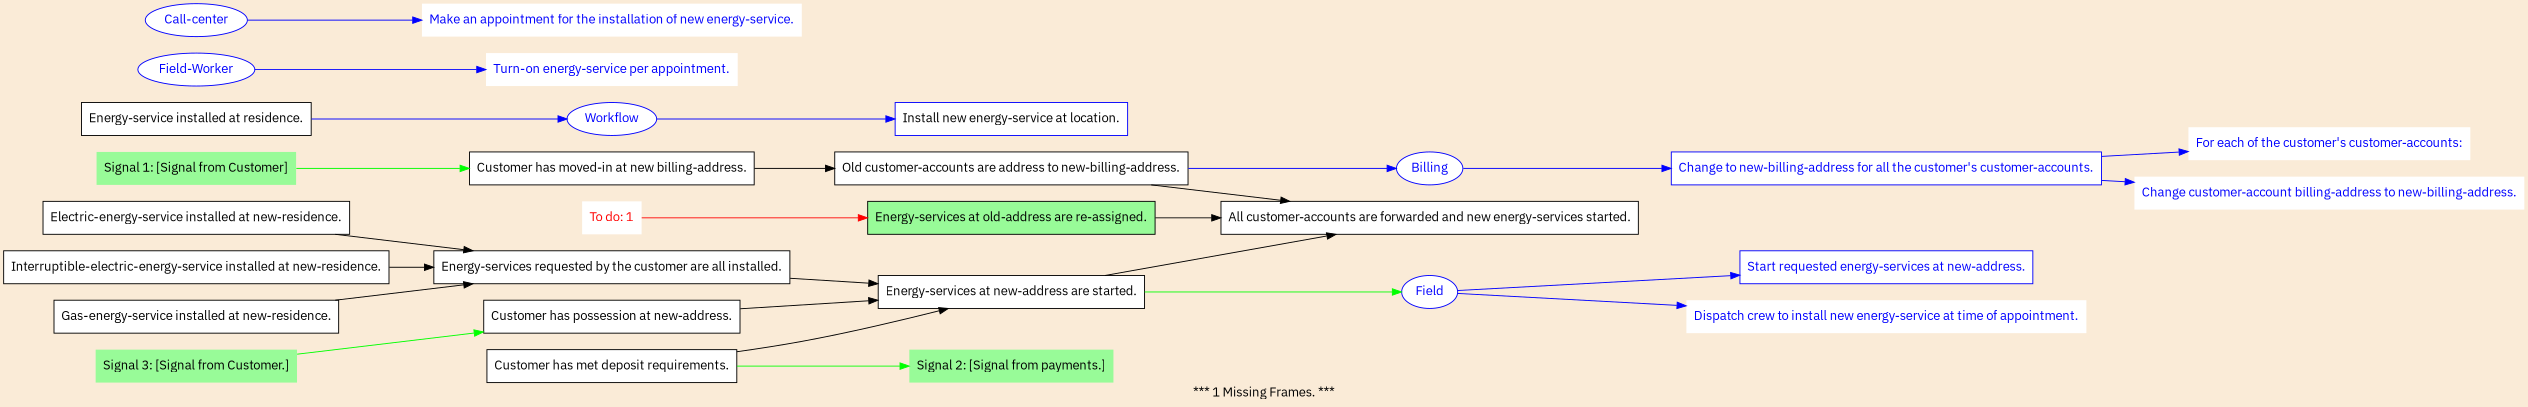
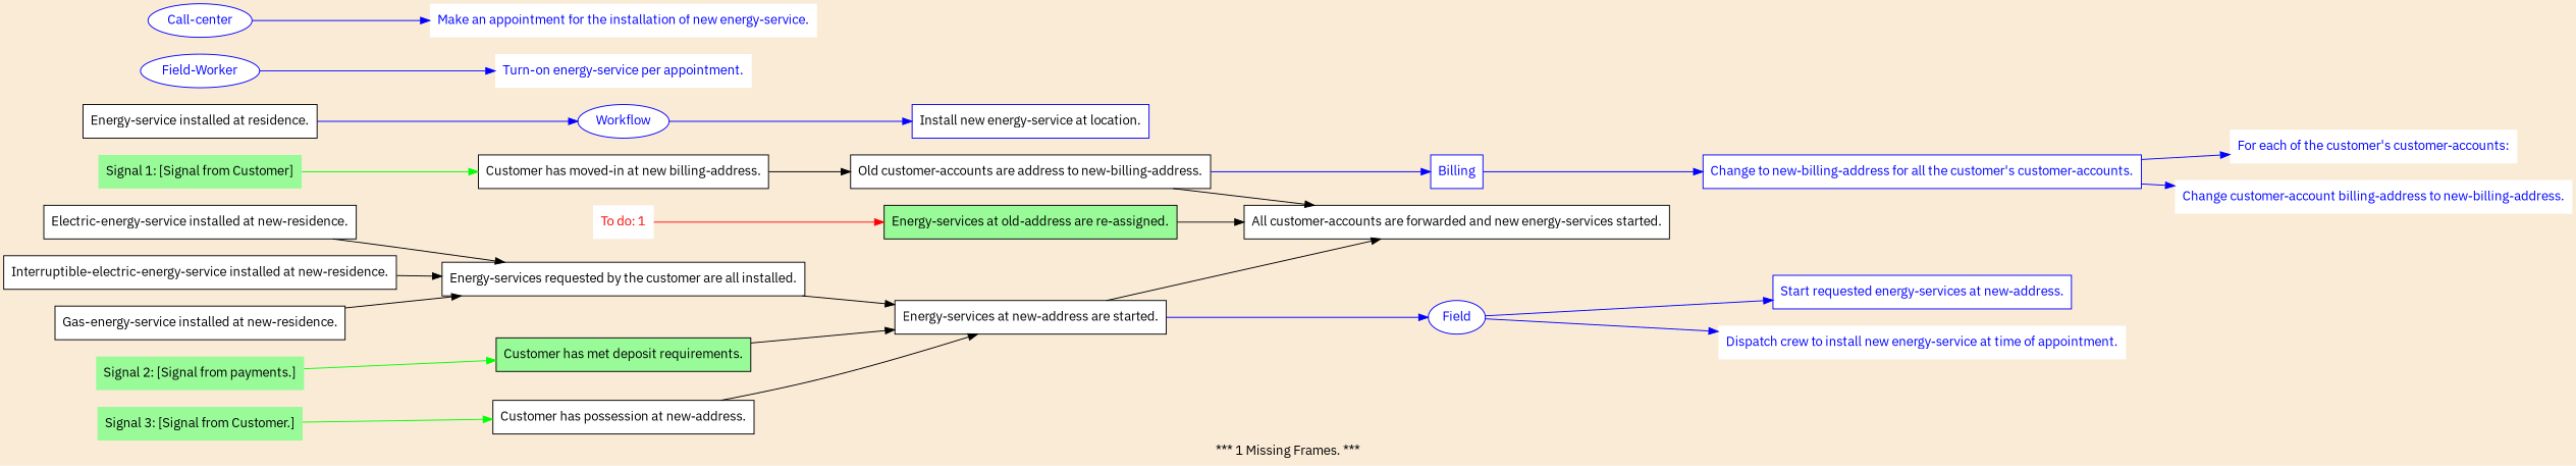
  digraph {
    bgcolor=antiquewhite
    fontname="IBM Plex Sans"
    label="*** 1 Missing Frames. ***"
    rankdir=LR
    node [fillcolor=white fontname="IBM Plex Sans" shape=box style=filled fontcolor=black]
    edge [fontname="IBM Plex Sans" color=blue]
    "All customer-accounts are forwarded and new energy-services started." [fontcolor=""]
    n2 [label="Old customer-accounts are address to new-billing-address." fontcolor=""]
-   Billing [color=blue fontcolor=blue shape=ellipse]
+   Billing [color=blue fontcolor=blue]
    "Change to new-billing-address for all the customer's customer-accounts." [color=blue fontcolor=blue]
    "Customer has moved-in at new billing-address." [fontcolor=""]
    "Signal 1: [Signal from Customer]" [fillcolor=PALEGREEN shape=plaintext]
    "Energy-services at old-address are re-assigned." [fillcolor=PALEGREEN]
    "To do: 1" [fontcolor=RED shape=plaintext]
    "Energy-services at new-address are started."
    Field [color=blue fontcolor=blue shape=ellipse]
    "Start requested energy-services at new-address." [color=blue fontcolor=blue]
    "Dispatch crew to install new energy-service at time of appointment." [color=blue fontcolor=blue shape=plaintext]
    "Energy-services requested by the customer are all installed."
    "Electric-energy-service installed at new-residence."
    "Energy-service installed at residence."
    Workflow [color=blue fontcolor=blue shape=ellipse]
    "Install new energy-service at location." [color=blue]
    "Interruptible-electric-energy-service installed at new-residence."
    "Gas-energy-service installed at new-residence."
-   "Customer has met deposit requirements."
+   "Customer has met deposit requirements." [fillcolor=PALEGREEN]
    "Signal 2: [Signal from payments.]" [fillcolor=PALEGREEN shape=plaintext]
    "Customer has possession at new-address."
    "Signal 3: [Signal from Customer.]" [fillcolor=PALEGREEN shape=plaintext]
    "For each of the customer's customer-accounts:" [color=blue fontcolor=blue shape=plaintext]
    "Change customer-account billing-address to new-billing-address." [color=blue fontcolor=blue shape=plaintext]
    "Field-Worker" [color=blue fontcolor=blue shape=ellipse]
    "Turn-on energy-service per appointment." [color=blue fontcolor=blue shape=plaintext]
    "Call-center" [color=blue fontcolor=blue shape=ellipse]
    "Make an appointment for the installation of new energy-service." [color=blue fontcolor=blue shape=plaintext]
    n2 -> "All customer-accounts are forwarded and new energy-services started." [color=""]
    n2 -> Billing
    Billing -> "Change to new-billing-address for all the customer's customer-accounts."
    "Change to new-billing-address for all the customer's customer-accounts." -> "For each of the customer's customer-accounts:"
    "Change to new-billing-address for all the customer's customer-accounts." -> "Change customer-account billing-address to new-billing-address."
    "Customer has moved-in at new billing-address." -> n2 [color=""]
    "Signal 1: [Signal from Customer]" -> "Customer has moved-in at new billing-address." [color=GREEN]
    "Energy-services at old-address are re-assigned." -> "All customer-accounts are forwarded and new energy-services started." [color=""]
    "To do: 1" -> "Energy-services at old-address are re-assigned." [color=RED]
    "Energy-services at new-address are started." -> "All customer-accounts are forwarded and new energy-services started." [color=""]
-   "Energy-services at new-address are started." -> Field [color=GREEN]
+   "Energy-services at new-address are started." -> Field
    Field -> "Start requested energy-services at new-address."
    Field -> "Dispatch crew to install new energy-service at time of appointment."
    "Energy-services requested by the customer are all installed." -> "Energy-services at new-address are started." [color=""]
    "Electric-energy-service installed at new-residence." -> "Energy-services requested by the customer are all installed." [color=""]
    "Energy-service installed at residence." -> Workflow
    Workflow -> "Install new energy-service at location."
    "Interruptible-electric-energy-service installed at new-residence." -> "Energy-services requested by the customer are all installed." [color=""]
    "Gas-energy-service installed at new-residence." -> "Energy-services requested by the customer are all installed." [color=""]
    "Customer has met deposit requirements." -> "Energy-services at new-address are started." [color=""]
-   "Customer has met deposit requirements." -> "Signal 2: [Signal from payments.]" [color=GREEN]
+   "Signal 2: [Signal from payments.]" -> "Customer has met deposit requirements." [color=GREEN]
    "Customer has possession at new-address." -> "Energy-services at new-address are started." [color=""]
    "Signal 3: [Signal from Customer.]" -> "Customer has possession at new-address." [color=GREEN]
    "Field-Worker" -> "Turn-on energy-service per appointment."
    "Call-center" -> "Make an appointment for the installation of new energy-service."
  }
